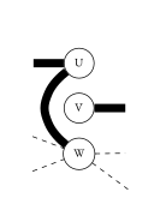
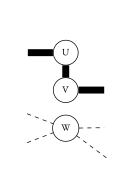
  graph {
    fontname="EB Garamond"
    rankdir=LR
    node [fontname="EB Garamond" shape=circle style=invis]
    edge [fontname="EB Garamond" style=dashed]
    a
    b
    c
    d
    U [style=""]
    W [style=""]
    V [style=""]
    x
    z
    y
    xx
    subgraph sub_1 {
      a
      b
      c
      d
    }
    subgraph sub_2 {
      rank=same
      a
      b
    }
    subgraph sub_3 {
      rank=same
      c
      d
    }
    subgraph sub_4 {
      rank=same
      U
      W
      V
    }
    subgraph sub_5 {
      subgraph sub_6 {
        rank=same
        x
        z
      }
      subgraph sub_7 {
        rank=same
        y
        xx
      }
    }
    a -- W
    b -- W
-   U -- W [style="setlinewidth(10)"]
+   U -- V [style="setlinewidth(10)"]
    W -- c
    W -- d
    V -- y [style="setlinewidth(10)"]
    x -- U [style="setlinewidth(10)"]
  }
